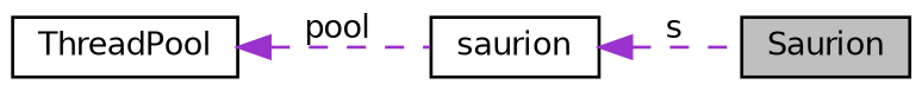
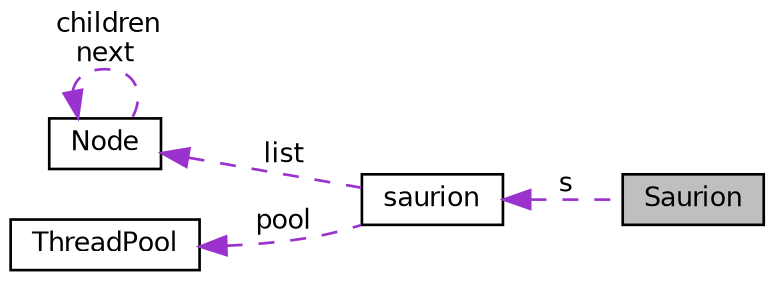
  digraph {
    rankdir=LR
    node [color=black fillcolor=white fontname=Helvetica fontsize=10 shape=record style=filled]
    edge [color=darkorchid3 dir=back fontname=Helvetica fontsize=10 labelfontname=Helvetica labelfontsize=10 style=dashed]
    n1 [fillcolor=grey75 fontcolor=black height=0.2 label=Saurion width=0.4]
    n2 [height=0.2 label=saurion width=0.4]
+   n3 [height=0.2 label="Node" width=0.4]
    n4 [height=0.2 label=ThreadPool width=0.4]
    n2 -> n1 [label=" s"]
+   n3 -> n2 [label=" list"]
+   n3 -> n3 [label=" children\nnext"]
    n4 -> n2 [label=" pool"]
  }
